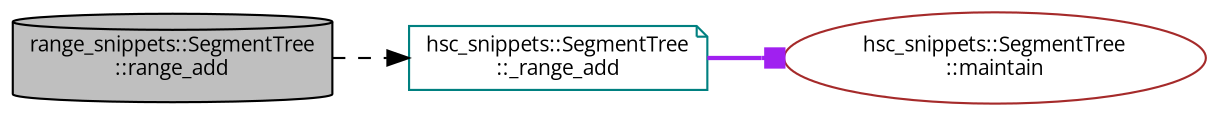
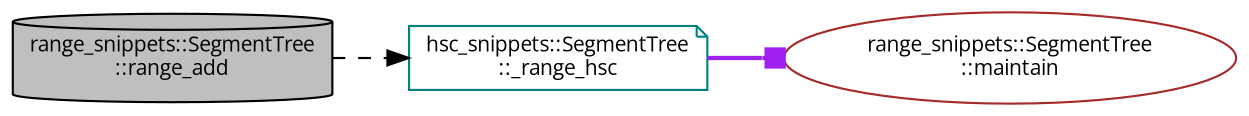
  digraph {
    fontname="Open Sans"
    rankdir=LR
    node [fillcolor=white fontname="Open Sans" fontsize=10 style=filled]
    edge [fontname="Open Sans" fontsize=10 labelfontname=Helvetica labelfontsize=10]
    n1 [color=black fillcolor=grey75 fontcolor=black height=0.2 label="range_snippets::SegmentTree\l::range_add" shape=cylinder width=0.4]
-   n2 [color=teal height=0.2 label="hsc_snippets::SegmentTree\l::_range_add" shape=note width=0.4]
-   n3 [color=brown height=0.2 label="hsc_snippets::SegmentTree\l::maintain" shape=ellipse width=0.4]
+   n2 [color=teal height=0.2 label="hsc_snippets::SegmentTree\l::_range_hsc" shape=note width=0.4]
+   n3 [color=brown height=0.2 label="range_snippets::SegmentTree\l::maintain" shape=ellipse width=0.4]
    n1 -> n2 [arrowhead=normal color=black style=dashed]
    n2 -> n3 [arrowhead=box color=purple style=bold]
  }
